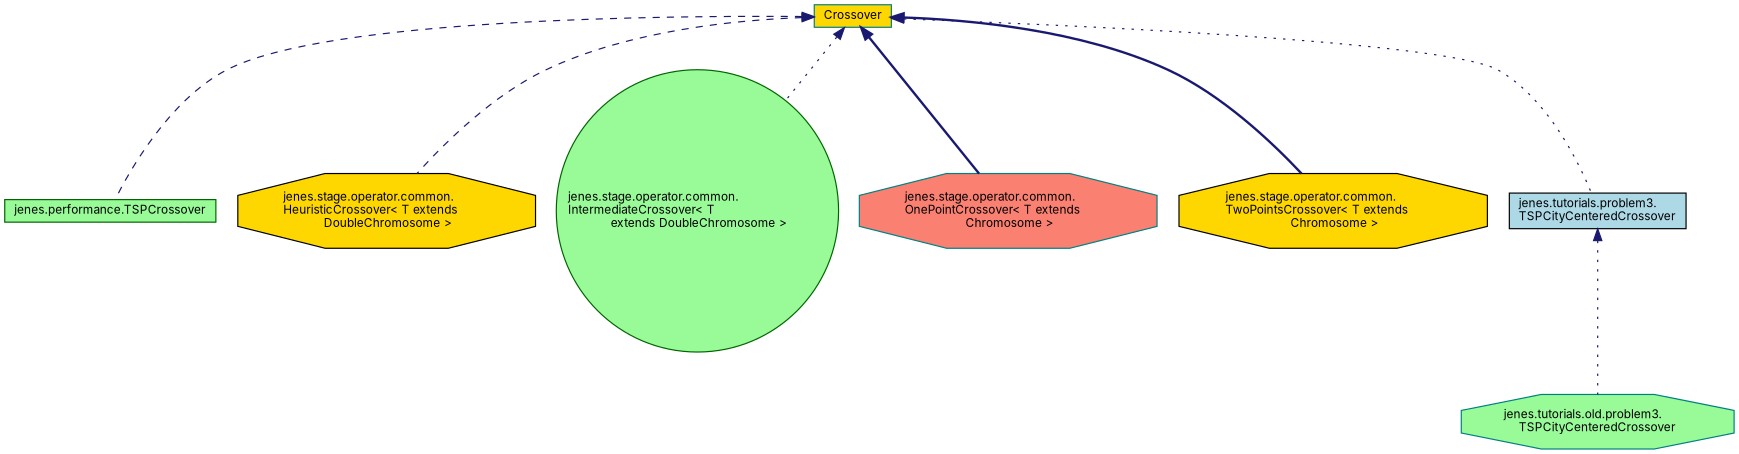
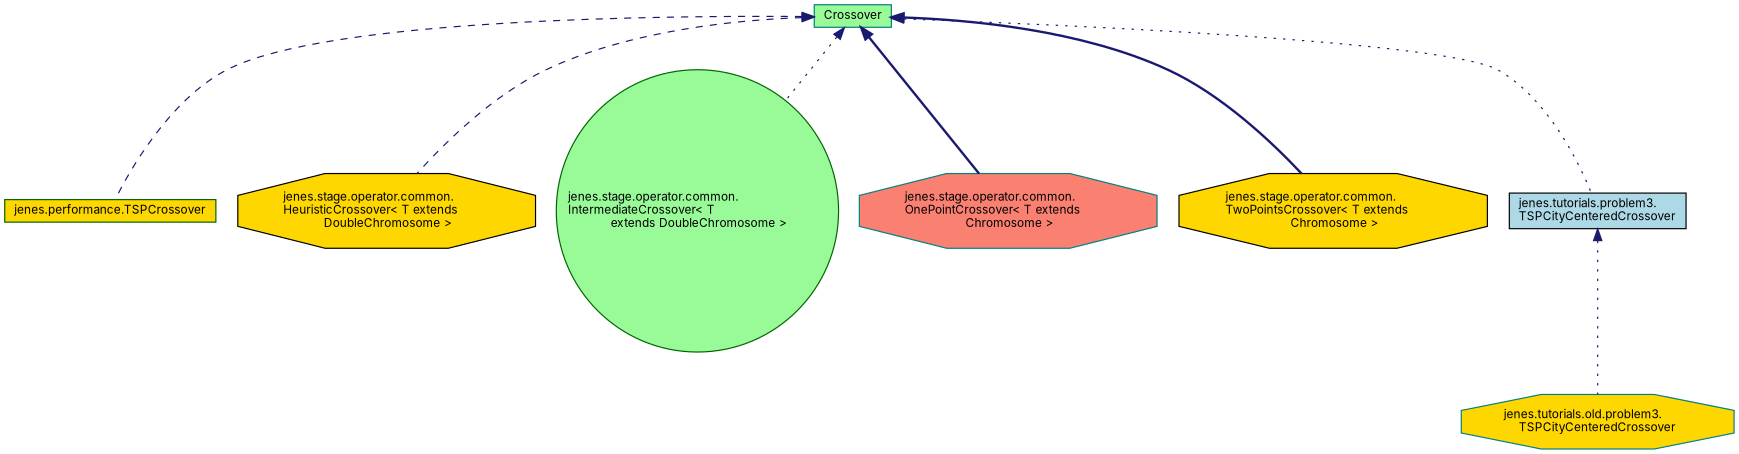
  digraph {
    fontname=Inter
    rankdir=TB
    node [color=teal fillcolor=palegreen fontname=Inter fontsize=10 shape=octagon style=filled]
    edge [color=midnightblue dir=back fontname=Inter fontsize=10 labelfontname=Helvetica labelfontsize=10 style=dotted]
-   n1 [fillcolor=gold height=0.2 label=Crossover shape=box width=0.4]
-   n2 [color=darkgreen height=0.2 label="jenes.performance.TSPCrossover" shape=box width=0.4]
+   n1 [height=0.2 label=Crossover shape=box width=0.4]
+   n2 [color=darkgreen fillcolor=gold height=0.2 label="jenes.performance.TSPCrossover" shape=box width=0.4]
    n3 [color=black fillcolor=gold height=0.2 label="jenes.stage.operator.common.\lHeuristicCrossover\< T extends\l DoubleChromosome \>" width=0.4]
    n4 [color=darkgreen height=0.2 label="jenes.stage.operator.common.\lIntermediateCrossover\< T\l extends DoubleChromosome \>" shape=circle width=0.4]
    n5 [fillcolor=salmon height=0.2 label="jenes.stage.operator.common.\lOnePointCrossover\< T extends\l Chromosome \>" width=0.4]
    n6 [color=black fillcolor=gold height=0.2 label="jenes.stage.operator.common.\lTwoPointsCrossover\< T extends\l Chromosome \>" width=0.4]
    n7 [color=black fillcolor=lightblue height=0.2 label="jenes.tutorials.problem3.\lTSPCityCenteredCrossover" shape=box width=0.4]
-   n8 [height=0.2 label="jenes.tutorials.old.problem3.\lTSPCityCenteredCrossover" width=0.4]
+   n8 [fillcolor=gold height=0.2 label="jenes.tutorials.old.problem3.\lTSPCityCenteredCrossover" width=0.4]
    n1 -> n2 [style=dashed]
    n1 -> n3 [style=dashed]
    n1 -> n4
    n1 -> n5 [style=bold]
    n1 -> n6 [style=bold]
    n1 -> n7
    n7 -> n8
  }
